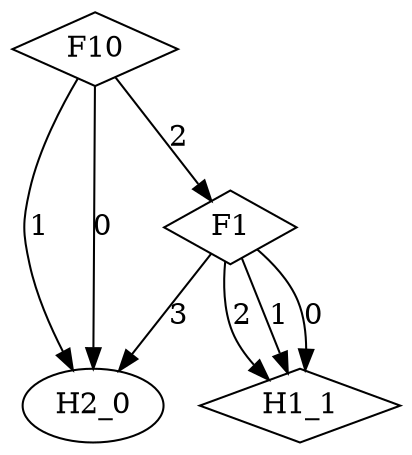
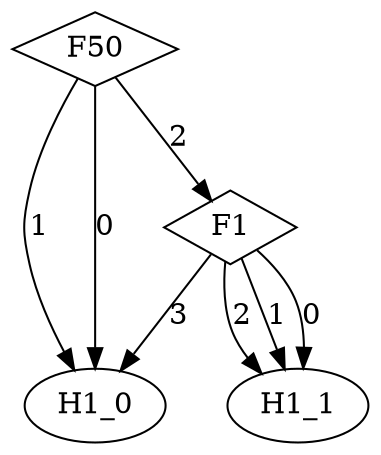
  digraph {
-   n1 [label=H2_0]
-   n2 [label=H1_1 shape=diamond]
+   n1 [label=H1_0]
+   n2 [label=H1_1]
    n3 [label=F1 shape=diamond]
-   n4 [label=F10 shape=diamond]
+   n4 [label=F50 shape=diamond]
    n3 -> n1 [label=3]
    n3 -> n2 [label=2]
    n3 -> n2 [label=1]
    n3 -> n2 [label=0]
    n4 -> n1 [label=1]
    n4 -> n1 [label=0]
    n4 -> n3 [label=2]
  }
